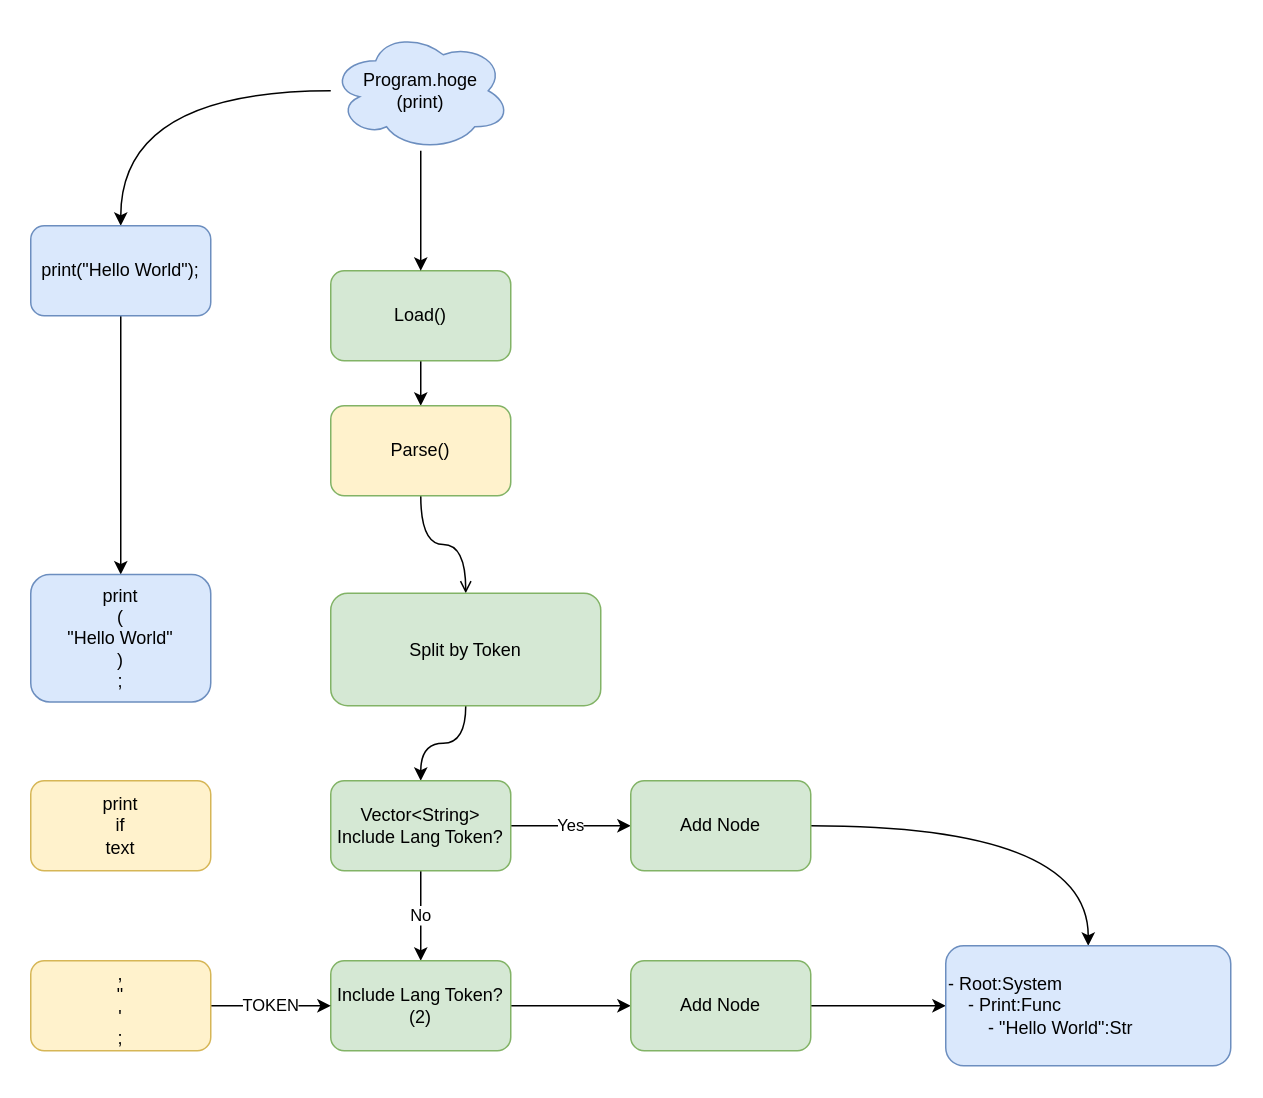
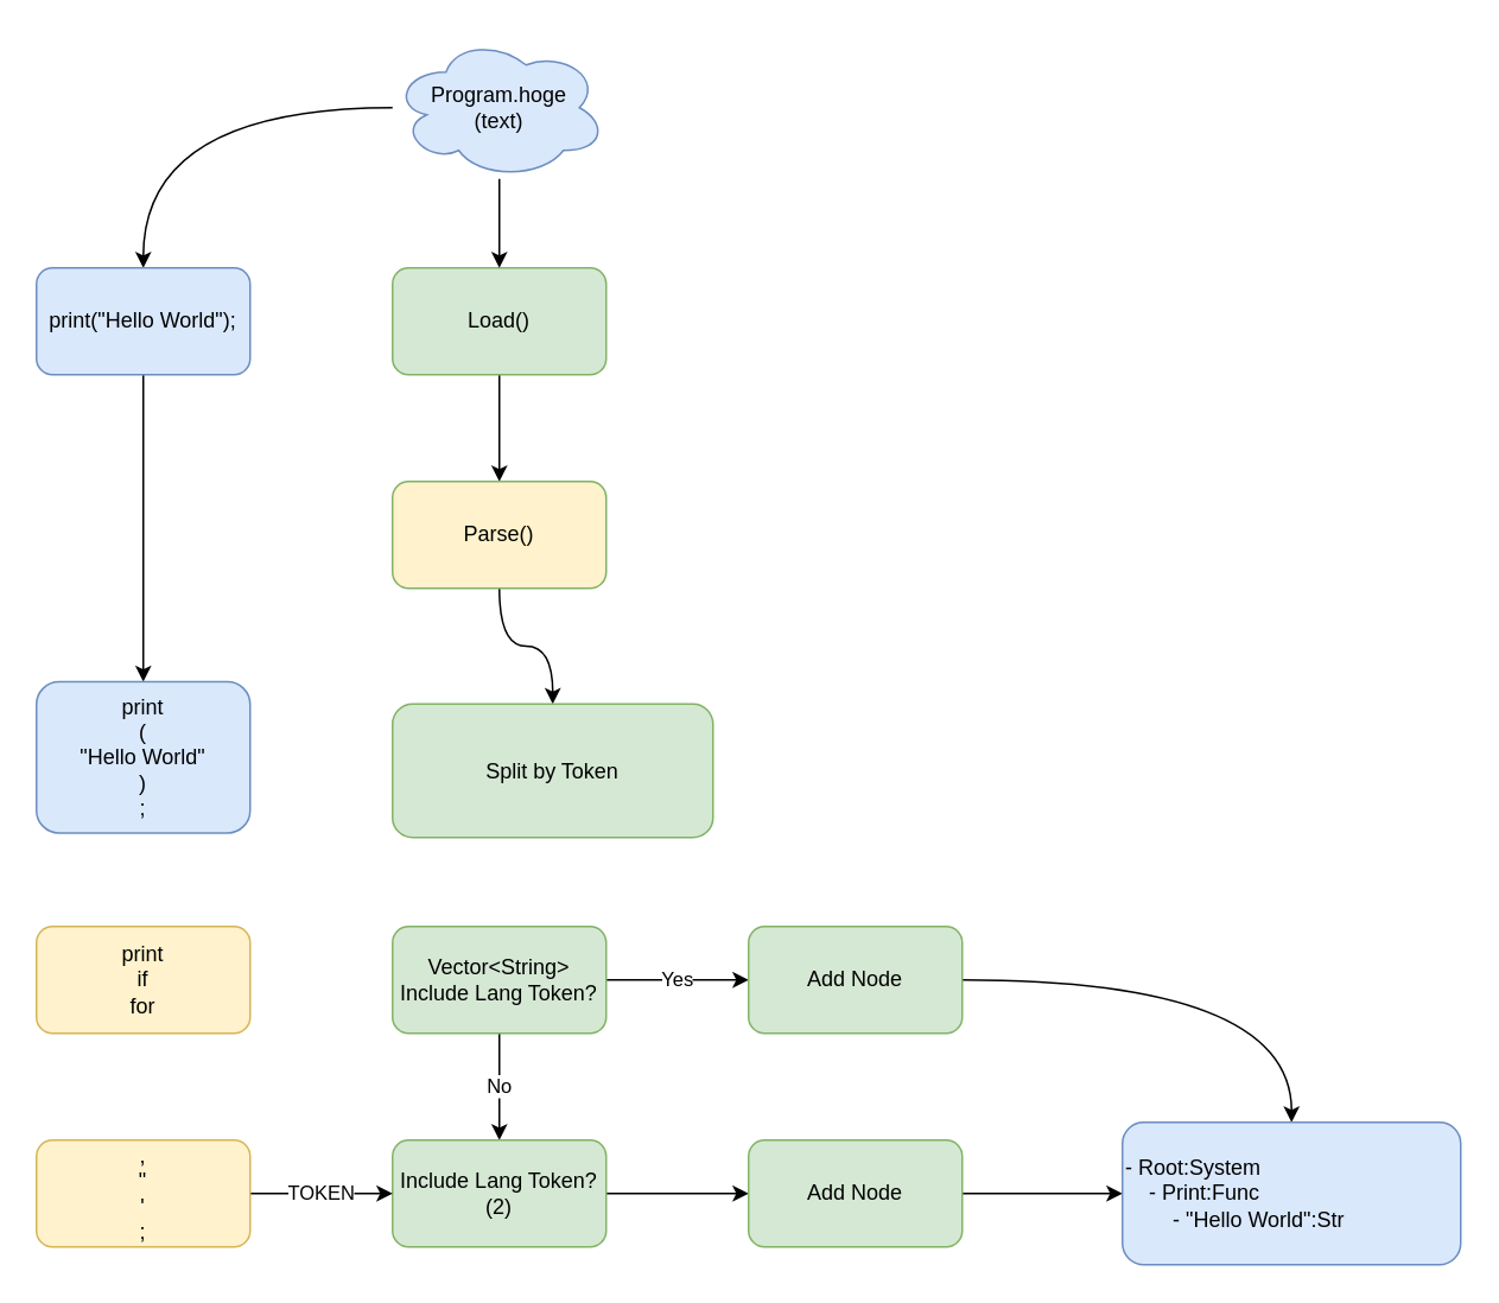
  <mxCell id="0" />
  <mxCell id="1" parent="0" />
  <mxCell id="2" style="edgeStyle=orthogonalEdgeStyle;rounded=1;orthogonalLoop=1;jettySize=auto;html=1;entryX=0.5;entryY=0;entryDx=0;entryDy=0;curved=1;" edge="1" parent="1" source="3" target="8"><mxGeometry relative="1" as="geometry" /></mxCell>
- <mxCell id="3" value="Load()" style="rounded=1;whiteSpace=wrap;html=1;fillColor=#d5e8d4;strokeColor=#82b366;" vertex="1" parent="1"><mxGeometry x="220" y="180" width="120" height="60" as="geometry" /></mxCell>
+ <mxCell id="3" value="Load()" style="rounded=1;whiteSpace=wrap;html=1;fillColor=#d5e8d4;strokeColor=#82b366;" vertex="1" parent="1"><mxGeometry x="220" y="150" width="120" height="60" as="geometry" /></mxCell>
  <mxCell id="4" style="edgeStyle=orthogonalEdgeStyle;rounded=1;orthogonalLoop=1;jettySize=auto;html=1;entryX=0.5;entryY=0;entryDx=0;entryDy=0;curved=1;" edge="1" parent="1" source="6" target="3"><mxGeometry relative="1" as="geometry" /></mxCell>
  <mxCell id="5" style="edgeStyle=orthogonalEdgeStyle;rounded=1;orthogonalLoop=1;jettySize=auto;html=1;curved=1;" edge="1" parent="1" source="6" target="24"><mxGeometry relative="1" as="geometry" /></mxCell>
- <mxCell id="6" value="Program.hoge&lt;br&gt;(print)" style="ellipse;shape=cloud;whiteSpace=wrap;html=1;fillColor=#dae8fc;strokeColor=#6c8ebf;rounded=1;" vertex="1" parent="1"><mxGeometry x="220" y="20" width="120" height="80" as="geometry" /></mxCell>
- <mxCell id="7" style="edgeStyle=orthogonalEdgeStyle;rounded=1;orthogonalLoop=1;jettySize=auto;html=1;entryX=0.5;entryY=0;entryDx=0;entryDy=0;curved=1;endArrow=open;" edge="1" parent="1" source="8" target="10"><mxGeometry relative="1" as="geometry" /></mxCell>
+ <mxCell id="6" value="Program.hoge&lt;br&gt;(text)" style="ellipse;shape=cloud;whiteSpace=wrap;html=1;fillColor=#dae8fc;strokeColor=#6c8ebf;rounded=1;" vertex="1" parent="1"><mxGeometry x="220" y="20" width="120" height="80" as="geometry" /></mxCell>
+ <mxCell id="7" style="edgeStyle=orthogonalEdgeStyle;rounded=1;orthogonalLoop=1;jettySize=auto;html=1;entryX=0.5;entryY=0;entryDx=0;entryDy=0;curved=1;" edge="1" parent="1" source="8" target="10"><mxGeometry relative="1" as="geometry" /></mxCell>
  <mxCell id="8" value="Parse()" style="rounded=1;whiteSpace=wrap;html=1;fillColor=#fff2cc;strokeColor=#82b366;" vertex="1" parent="1"><mxGeometry x="220" y="270" width="120" height="60" as="geometry" /></mxCell>
- <mxCell id="9" style="edgeStyle=orthogonalEdgeStyle;rounded=1;orthogonalLoop=1;jettySize=auto;html=1;entryX=0.5;entryY=0;entryDx=0;entryDy=0;curved=1;" edge="1" parent="1" source="10" target="13"><mxGeometry relative="1" as="geometry" /></mxCell>
  <mxCell id="10" value="Split by Token" style="rounded=1;whiteSpace=wrap;html=1;fillColor=#d5e8d4;strokeColor=#82b366;" vertex="1" parent="1"><mxGeometry x="220" y="395" width="180" height="75" as="geometry" /></mxCell>
  <mxCell id="11" value="Yes" style="edgeStyle=orthogonalEdgeStyle;rounded=1;orthogonalLoop=1;jettySize=auto;html=1;entryX=0;entryY=0.5;entryDx=0;entryDy=0;curved=1;" edge="1" parent="1" source="13" target="15"><mxGeometry relative="1" as="geometry" /></mxCell>
  <mxCell id="12" value="No" style="edgeStyle=orthogonalEdgeStyle;rounded=1;orthogonalLoop=1;jettySize=auto;html=1;entryX=0.5;entryY=0;entryDx=0;entryDy=0;curved=1;" edge="1" parent="1" source="13" target="17"><mxGeometry relative="1" as="geometry" /></mxCell>
  <mxCell id="13" value="Vector&amp;lt;String&amp;gt;&lt;br&gt;Include Lang Token?" style="rounded=1;whiteSpace=wrap;html=1;fillColor=#d5e8d4;strokeColor=#82b366;" vertex="1" parent="1"><mxGeometry x="220" y="520" width="120" height="60" as="geometry" /></mxCell>
  <mxCell id="14" style="edgeStyle=orthogonalEdgeStyle;rounded=1;orthogonalLoop=1;jettySize=auto;html=1;entryX=0.5;entryY=0;entryDx=0;entryDy=0;curved=1;" edge="1" parent="1" source="15" target="26"><mxGeometry relative="1" as="geometry" /></mxCell>
  <mxCell id="15" value="Add Node" style="rounded=1;whiteSpace=wrap;html=1;fillColor=#d5e8d4;strokeColor=#82b366;" vertex="1" parent="1"><mxGeometry x="420" y="520" width="120" height="60" as="geometry" /></mxCell>
  <mxCell id="16" style="edgeStyle=orthogonalEdgeStyle;rounded=1;orthogonalLoop=1;jettySize=auto;html=1;curved=1;" edge="1" parent="1" source="17" target="19"><mxGeometry relative="1" as="geometry" /></mxCell>
  <mxCell id="17" value="Include Lang Token?&lt;br&gt;(2)" style="rounded=1;whiteSpace=wrap;html=1;fillColor=#d5e8d4;strokeColor=#82b366;" vertex="1" parent="1"><mxGeometry x="220" y="640" width="120" height="60" as="geometry" /></mxCell>
  <mxCell id="18" style="edgeStyle=orthogonalEdgeStyle;rounded=1;orthogonalLoop=1;jettySize=auto;html=1;curved=1;" edge="1" parent="1" source="19" target="26"><mxGeometry relative="1" as="geometry" /></mxCell>
  <mxCell id="19" value="Add Node" style="rounded=1;whiteSpace=wrap;html=1;fillColor=#d5e8d4;strokeColor=#82b366;" vertex="1" parent="1"><mxGeometry x="420" y="640" width="120" height="60" as="geometry" /></mxCell>
- <mxCell id="20" value="print&lt;br&gt;if&lt;br&gt;text" style="rounded=1;whiteSpace=wrap;html=1;fillColor=#fff2cc;strokeColor=#d6b656;" vertex="1" parent="1"><mxGeometry x="20" y="520" width="120" height="60" as="geometry" /></mxCell>
+ <mxCell id="20" value="print&lt;br&gt;if&lt;br&gt;for" style="rounded=1;whiteSpace=wrap;html=1;fillColor=#fff2cc;strokeColor=#d6b656;" vertex="1" parent="1"><mxGeometry x="20" y="520" width="120" height="60" as="geometry" /></mxCell>
  <mxCell id="21" value="TOKEN" style="edgeStyle=orthogonalEdgeStyle;rounded=1;orthogonalLoop=1;jettySize=auto;html=1;curved=1;" edge="1" parent="1" source="22" target="17"><mxGeometry relative="1" as="geometry" /></mxCell>
  <mxCell id="22" value=",&lt;br&gt;&quot;&lt;br&gt;'&lt;br&gt;;" style="rounded=1;whiteSpace=wrap;html=1;fillColor=#fff2cc;strokeColor=#d6b656;" vertex="1" parent="1"><mxGeometry x="20" y="640" width="120" height="60" as="geometry" /></mxCell>
  <mxCell id="23" style="edgeStyle=orthogonalEdgeStyle;rounded=1;orthogonalLoop=1;jettySize=auto;html=1;entryX=0.5;entryY=0;entryDx=0;entryDy=0;curved=1;" edge="1" parent="1" source="24" target="25"><mxGeometry relative="1" as="geometry" /></mxCell>
  <mxCell id="24" value="print(&quot;Hello World&quot;);" style="rounded=1;whiteSpace=wrap;html=1;fillColor=#dae8fc;strokeColor=#6c8ebf;" vertex="1" parent="1"><mxGeometry x="20" y="150" width="120" height="60" as="geometry" /></mxCell>
  <mxCell id="25" value="print&lt;br&gt;(&lt;br&gt;&quot;Hello World&quot;&lt;br&gt;)&lt;br&gt;;" style="rounded=1;whiteSpace=wrap;html=1;fillColor=#dae8fc;strokeColor=#6c8ebf;" vertex="1" parent="1"><mxGeometry x="20" y="382.5" width="120" height="85" as="geometry" /></mxCell>
  <mxCell id="26" value="- Root:System&lt;br&gt;&amp;nbsp; &amp;nbsp; - Print:Func&lt;br&gt;&lt;div style=&quot;&quot;&gt;&lt;span style=&quot;background-color: initial;&quot;&gt;&amp;nbsp; &amp;nbsp; &amp;nbsp; &amp;nbsp; - &quot;Hello World&quot;:Str&lt;/span&gt;&lt;/div&gt;" style="rounded=1;whiteSpace=wrap;html=1;align=left;fillColor=#dae8fc;strokeColor=#6c8ebf;" vertex="1" parent="1"><mxGeometry x="630" y="630" width="190" height="80" as="geometry" /></mxCell>
